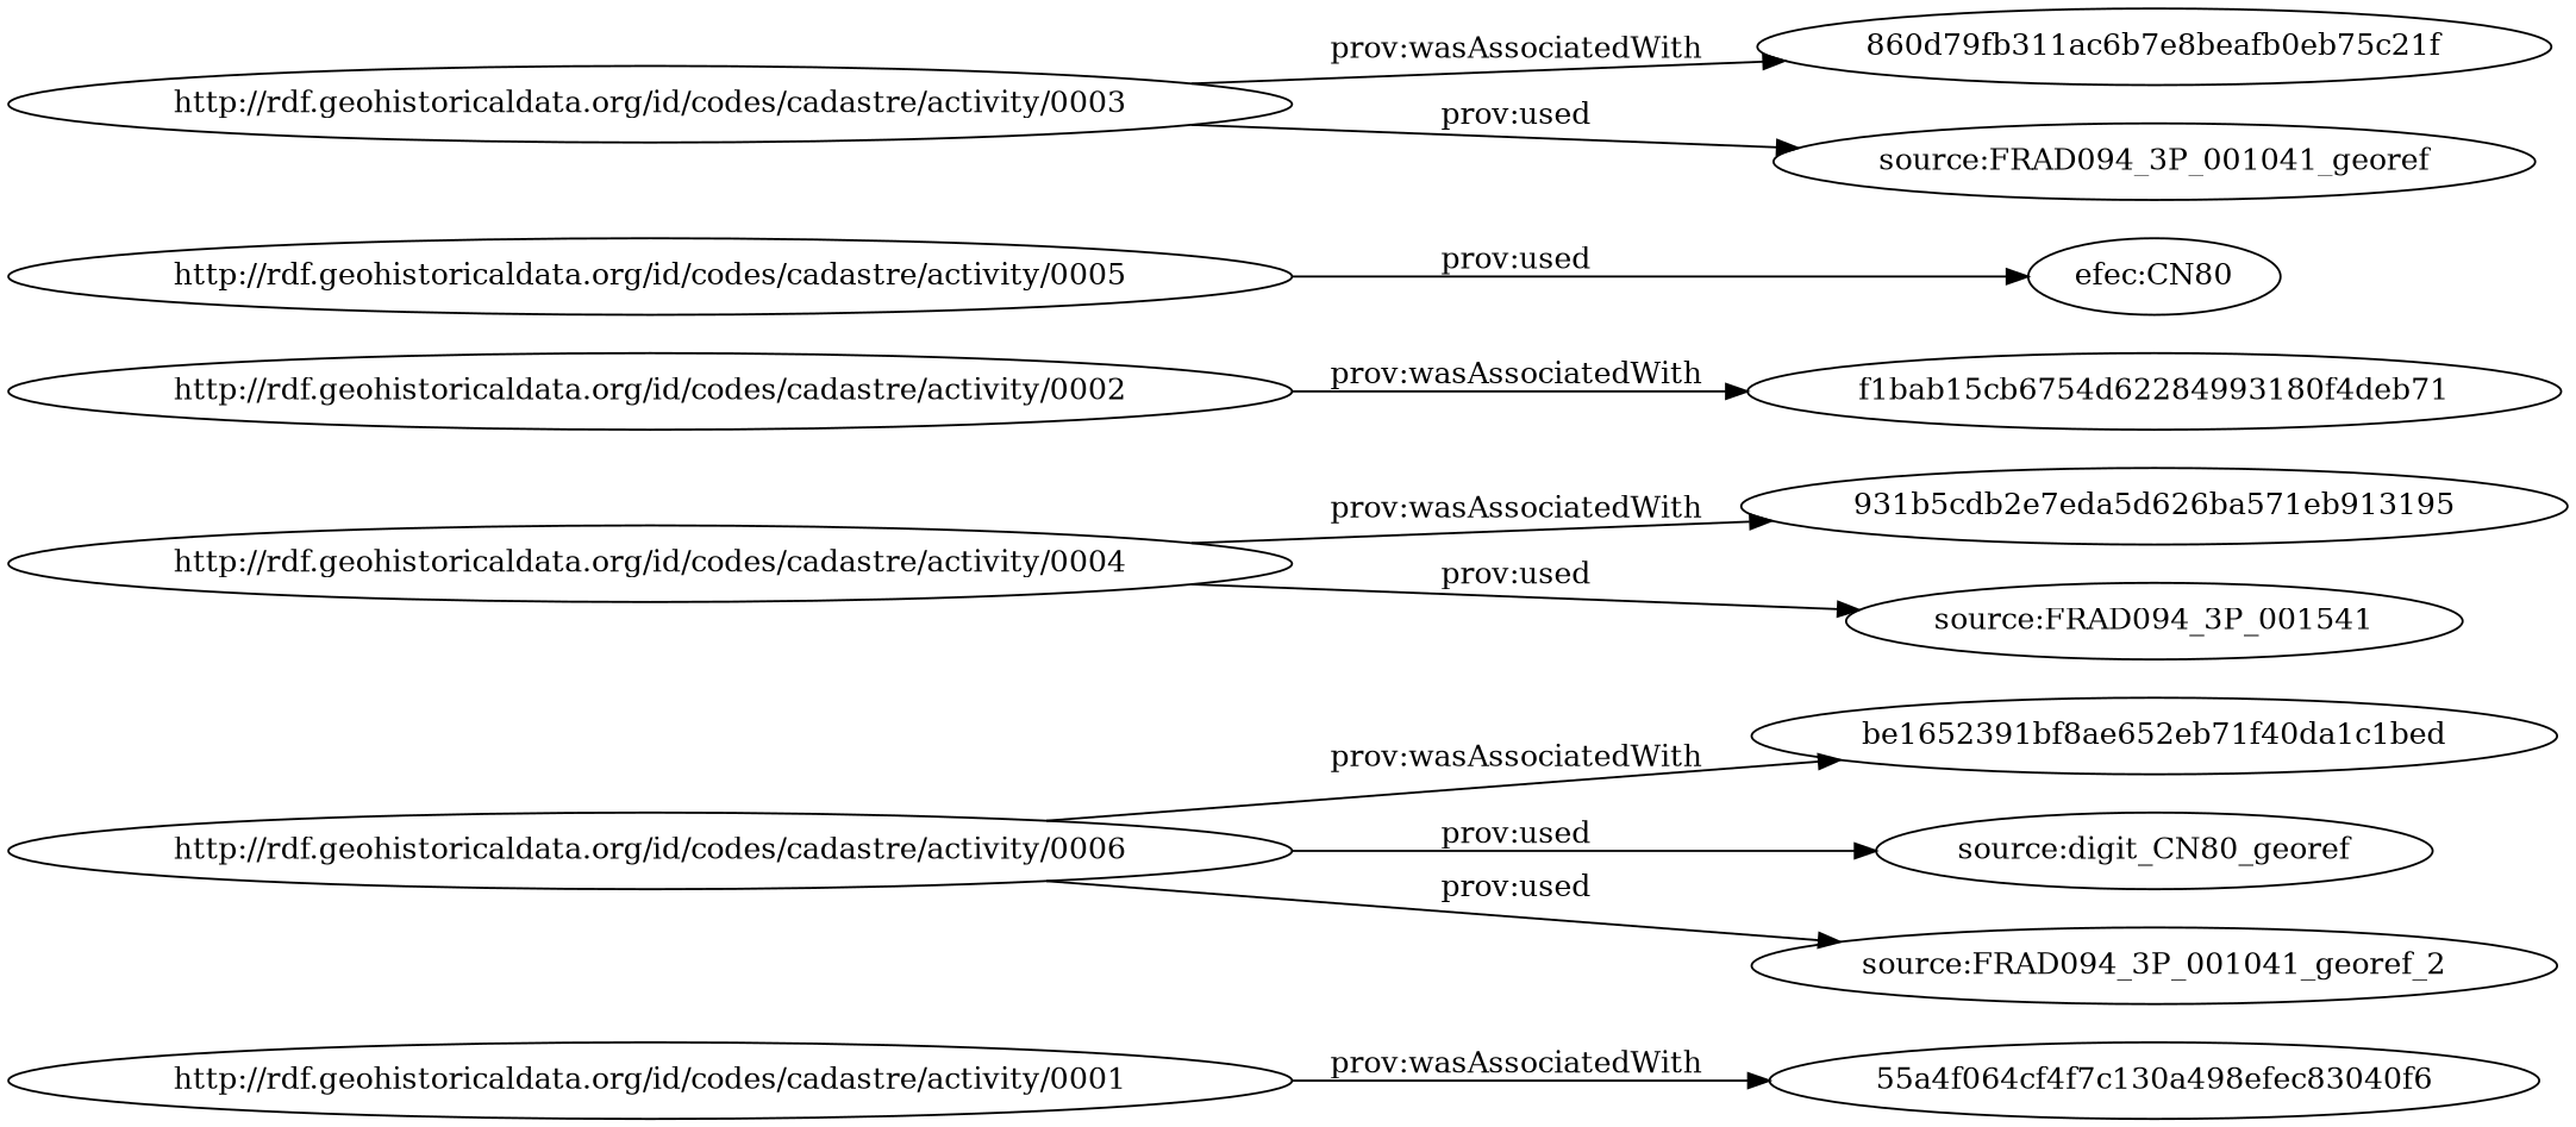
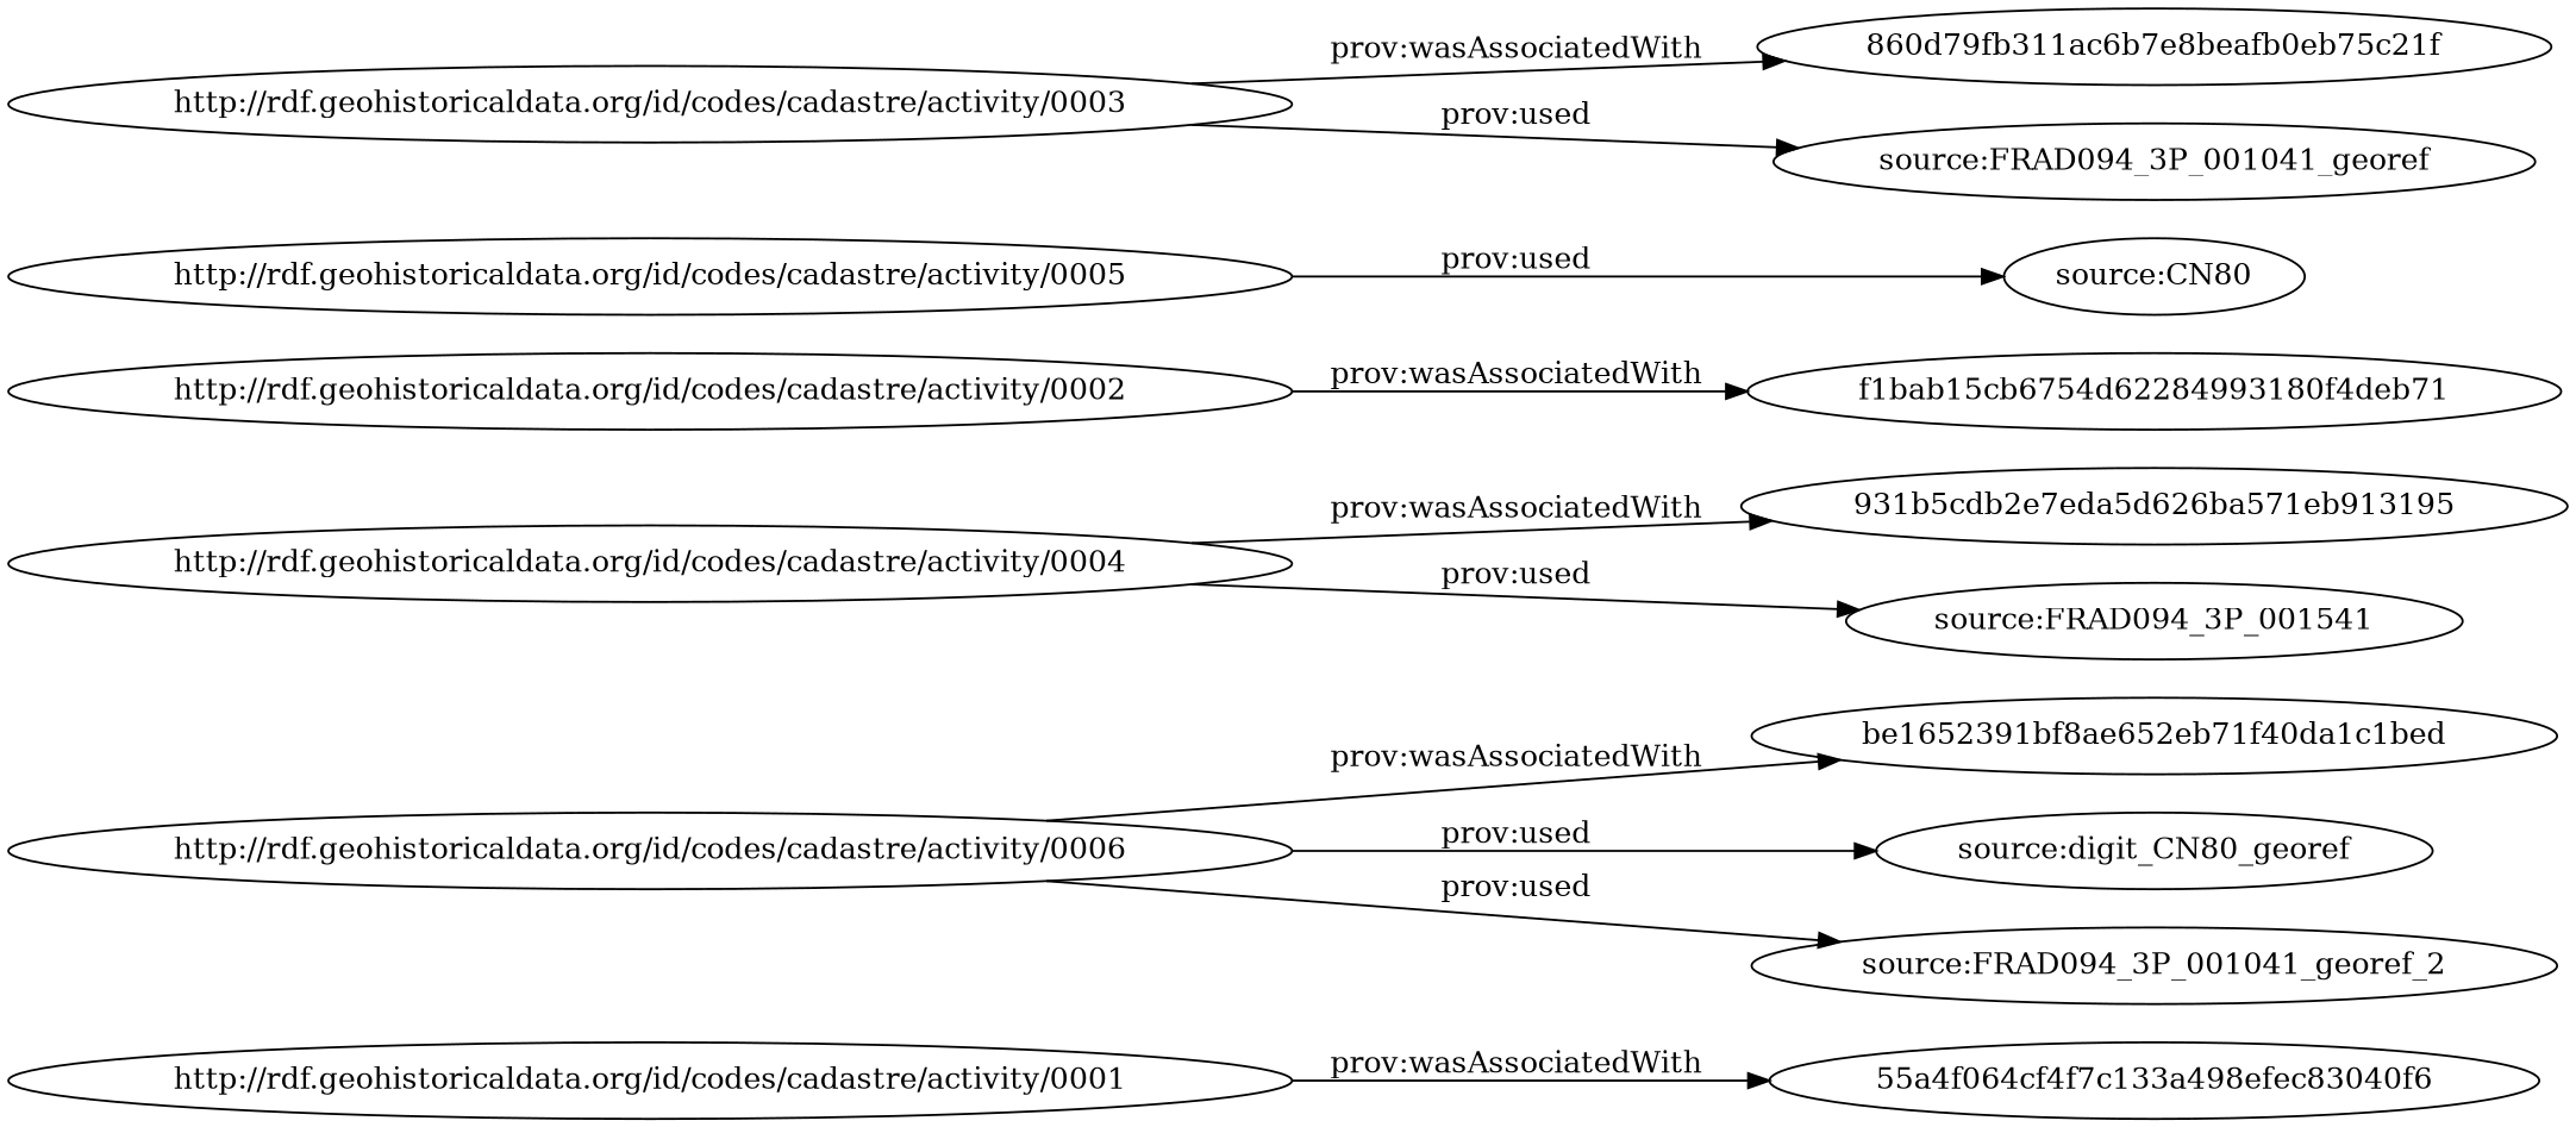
  digraph {
    rankdir=LR
    "http://rdf.geohistoricaldata.org/id/codes/cadastre/activity/0001"
-   "55a4f064cf4f7c130a498efec83040f6"
+   "55a4f064cf4f7c130a498efec83040f6" [label="55a4f064cf4f7c133a498efec83040f6"]
    "http://rdf.geohistoricaldata.org/id/codes/cadastre/activity/0006"
    be1652391bf8ae652eb71f40da1c1bed
    "source:digit_CN80_georef"
    "source:FRAD094_3P_001041_georef_2"
    "http://rdf.geohistoricaldata.org/id/codes/cadastre/activity/0004"
    "931b5cdb2e7eda5d626ba571eb913195"
    n9 [label="source:FRAD094_3P_001541"]
    "http://rdf.geohistoricaldata.org/id/codes/cadastre/activity/0002"
    f1bab15cb6754d62284993180f4deb71
    "http://rdf.geohistoricaldata.org/id/codes/cadastre/activity/0005"
-   "source:CN80" [label="efec:CN80"]
+   "source:CN80"
    "http://rdf.geohistoricaldata.org/id/codes/cadastre/activity/0003"
    "860d79fb311ac6b7e8beafb0eb75c21f"
    "source:FRAD094_3P_001041_georef"
    "http://rdf.geohistoricaldata.org/id/codes/cadastre/activity/0001" -> "55a4f064cf4f7c130a498efec83040f6" [label="prov:wasAssociatedWith"]
    "http://rdf.geohistoricaldata.org/id/codes/cadastre/activity/0006" -> be1652391bf8ae652eb71f40da1c1bed [label="prov:wasAssociatedWith"]
    "http://rdf.geohistoricaldata.org/id/codes/cadastre/activity/0006" -> "source:digit_CN80_georef" [label="prov:used"]
    "http://rdf.geohistoricaldata.org/id/codes/cadastre/activity/0006" -> "source:FRAD094_3P_001041_georef_2" [label="prov:used"]
    "http://rdf.geohistoricaldata.org/id/codes/cadastre/activity/0004" -> "931b5cdb2e7eda5d626ba571eb913195" [label="prov:wasAssociatedWith"]
    "http://rdf.geohistoricaldata.org/id/codes/cadastre/activity/0004" -> n9 [label="prov:used"]
    "http://rdf.geohistoricaldata.org/id/codes/cadastre/activity/0002" -> f1bab15cb6754d62284993180f4deb71 [label="prov:wasAssociatedWith"]
    "http://rdf.geohistoricaldata.org/id/codes/cadastre/activity/0005" -> "source:CN80" [label="prov:used"]
    "http://rdf.geohistoricaldata.org/id/codes/cadastre/activity/0003" -> "860d79fb311ac6b7e8beafb0eb75c21f" [label="prov:wasAssociatedWith"]
    "http://rdf.geohistoricaldata.org/id/codes/cadastre/activity/0003" -> "source:FRAD094_3P_001041_georef" [label="prov:used"]
  }
